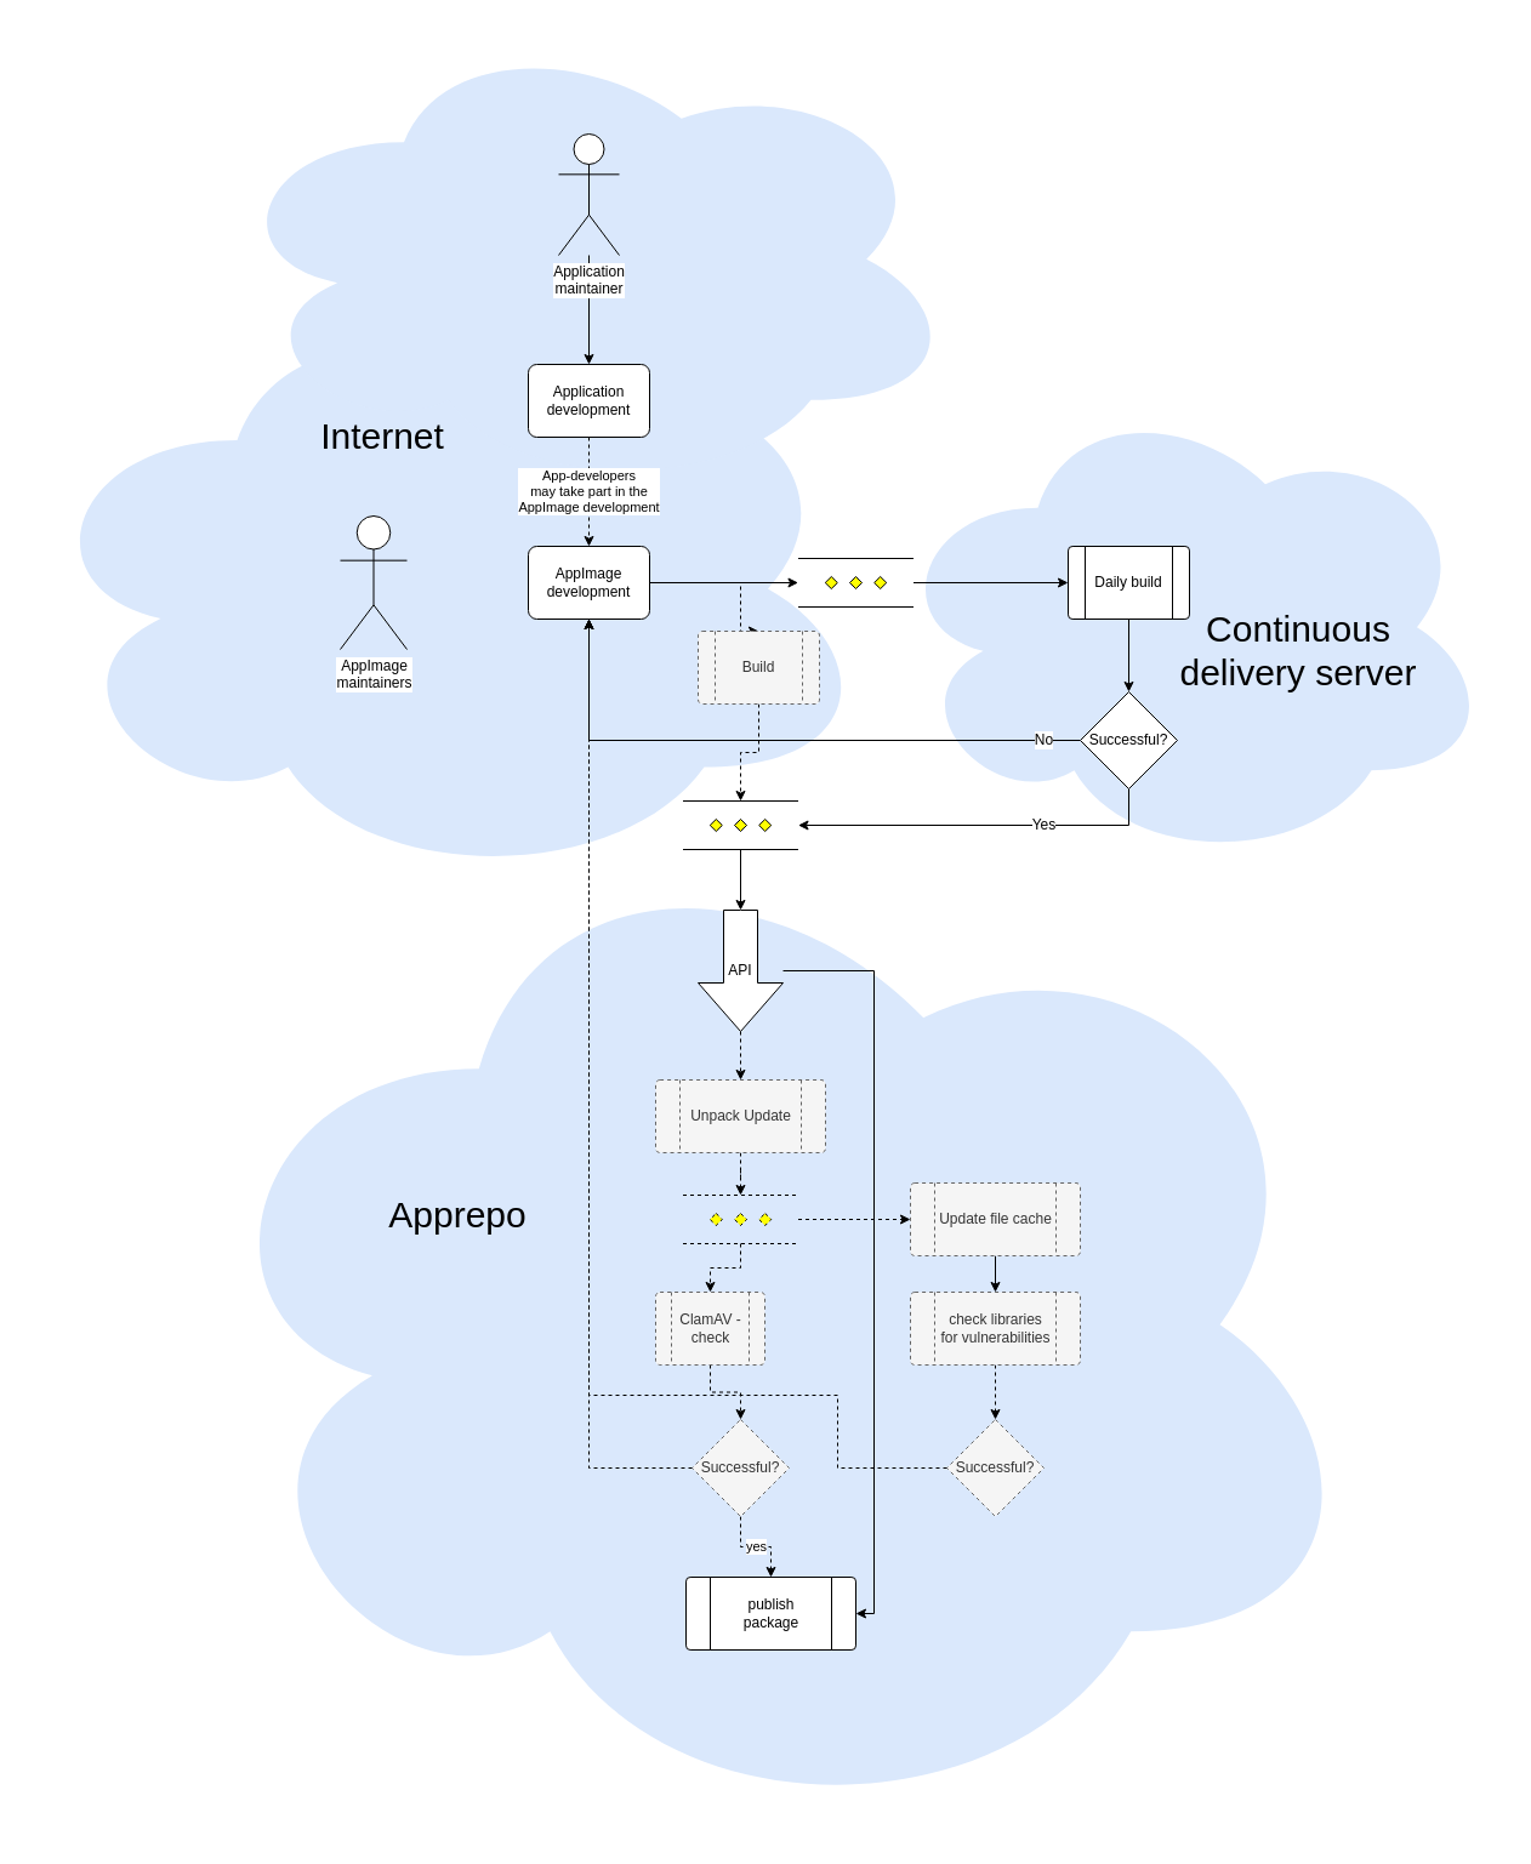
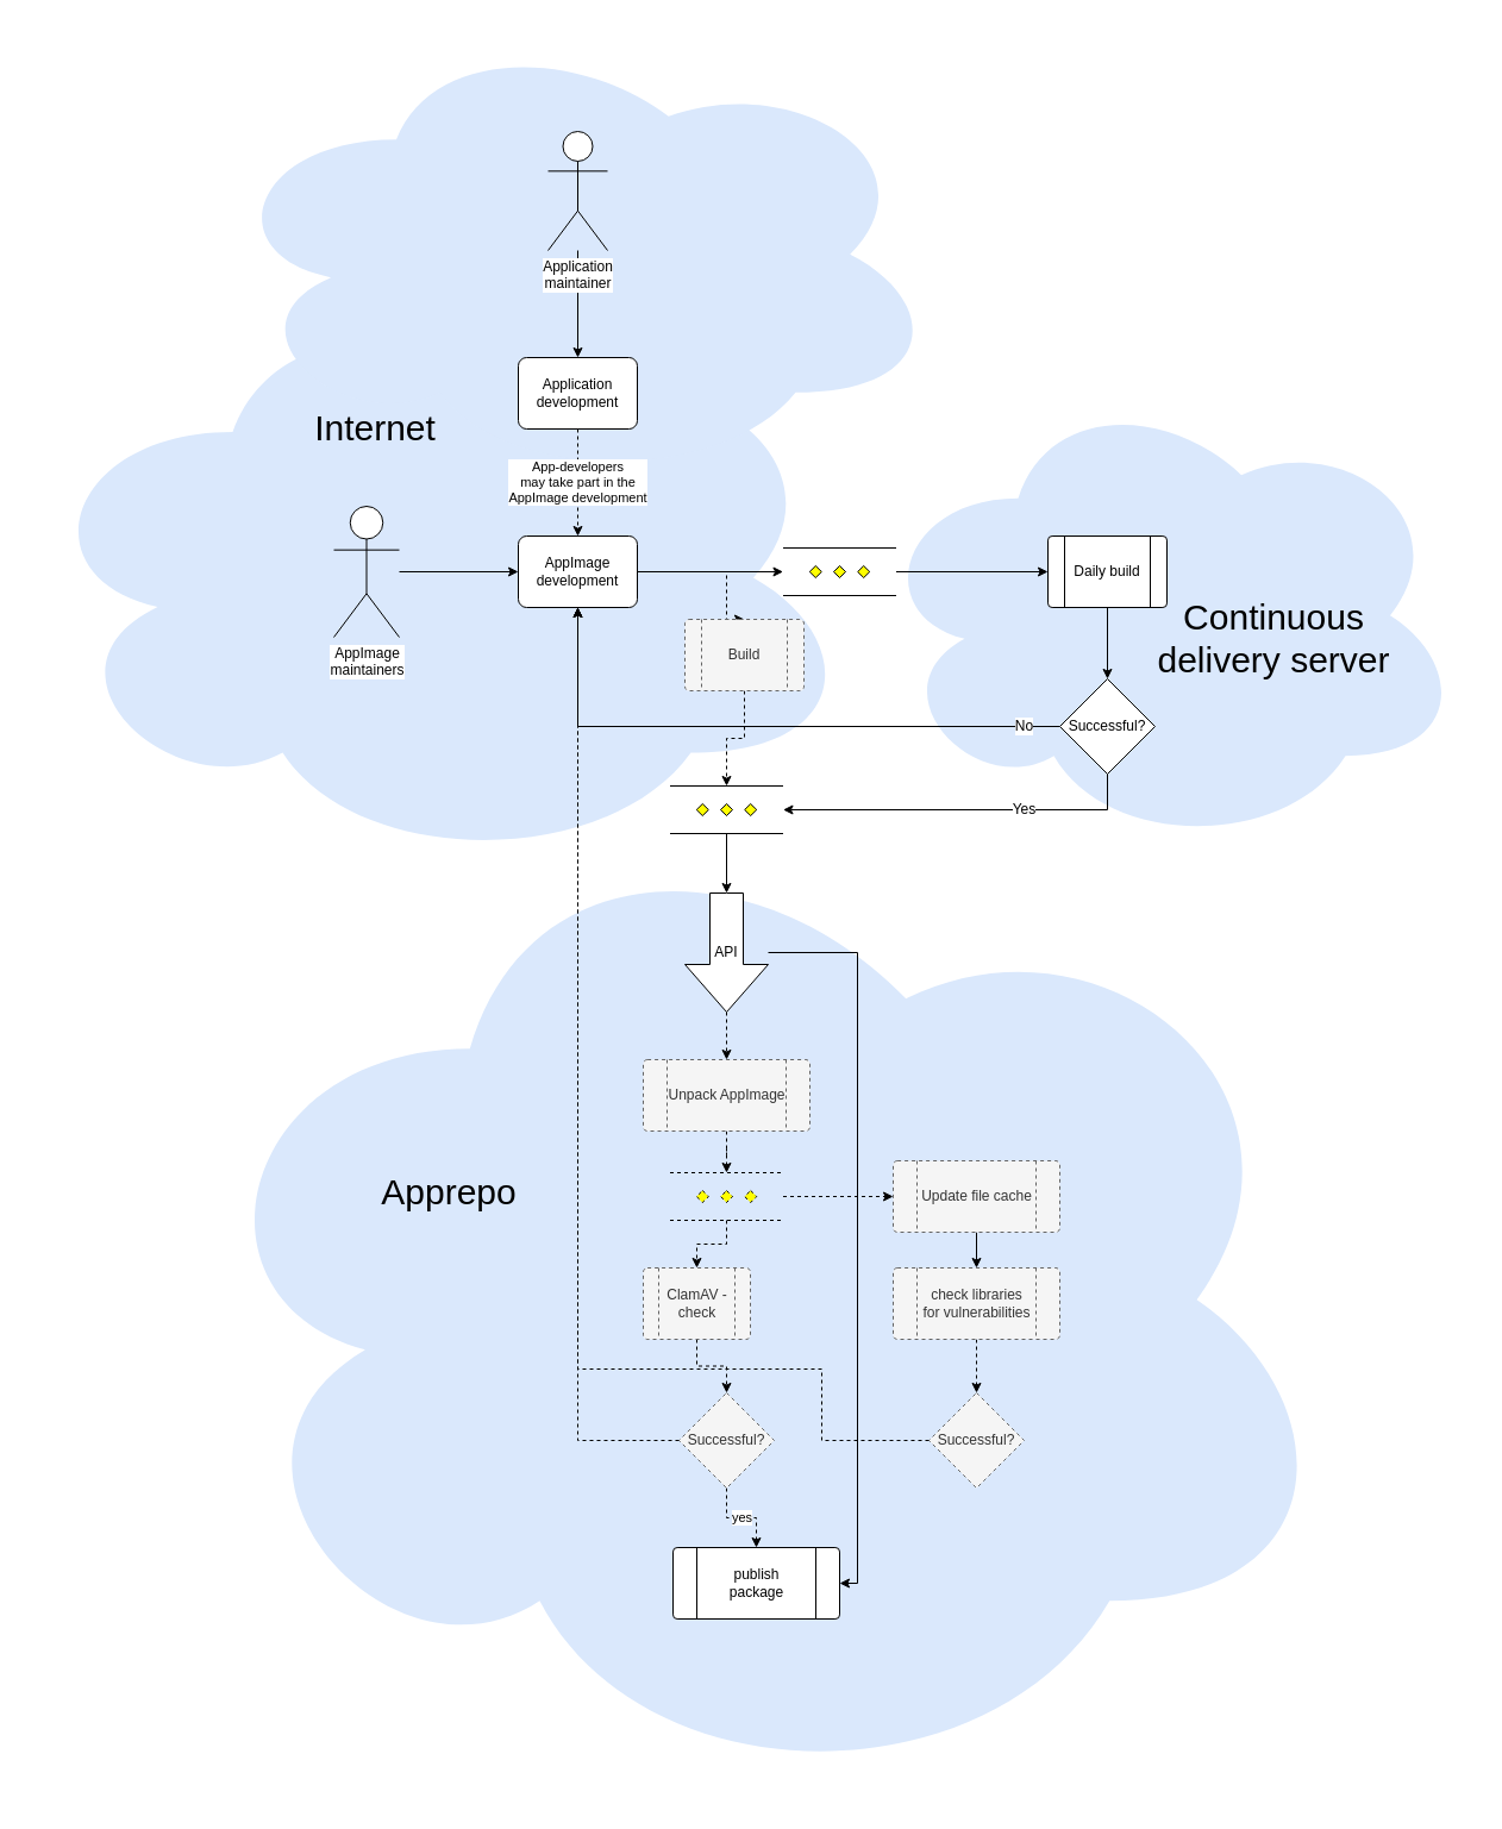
  <mxCell id="0" />
  <mxCell id="1" parent="0" />
  <mxCell id="2" value="" style="ellipse;shape=cloud;whiteSpace=wrap;html=1;strokeColor=none;fillColor=#dae8fc;" parent="1" vertex="1"><mxGeometry x="150" y="670" width="977.22" height="843.33" as="geometry" /></mxCell>
  <mxCell id="3" value="" style="group" parent="1" vertex="1" connectable="0"><mxGeometry x="370" y="730" width="703.61" height="785" as="geometry" /></mxCell>
  <mxCell id="4" value="" style="group" parent="3" vertex="1" connectable="0"><mxGeometry y="95" width="703.61" height="690" as="geometry" /></mxCell>
  <mxCell id="5" style="edgeStyle=orthogonalEdgeStyle;rounded=0;orthogonalLoop=1;jettySize=auto;html=1;entryX=0.5;entryY=0;entryDx=0;entryDy=0;dashed=1;" edge="1" parent="4" source="7" target="9"><mxGeometry relative="1" as="geometry" /></mxCell>
  <mxCell id="6" style="edgeStyle=orthogonalEdgeStyle;rounded=0;orthogonalLoop=1;jettySize=auto;html=1;entryX=0;entryY=0.5;entryDx=0;entryDy=0;dashed=1;" edge="1" parent="4" source="7" target="11"><mxGeometry relative="1" as="geometry"><mxPoint x="130" y="130.96" as="targetPoint" /></mxGeometry></mxCell>
  <mxCell id="7" value="" style="verticalLabelPosition=bottom;verticalAlign=top;html=1;shape=mxgraph.flowchart.parallel_mode;pointerEvents=1;dashed=1;" vertex="1" parent="4"><mxGeometry x="192.5" y="160.0" width="95" height="40" as="geometry" /></mxCell>
  <mxCell id="8" style="edgeStyle=orthogonalEdgeStyle;rounded=0;orthogonalLoop=1;jettySize=auto;html=1;entryX=0.5;entryY=0;entryDx=0;entryDy=0;entryPerimeter=0;dashed=1;" edge="1" parent="4" source="9" target="15"><mxGeometry relative="1" as="geometry" /></mxCell>
  <mxCell id="9" value="ClamAV - check" style="html=1;shape=process;whiteSpace=wrap;rounded=1;size=0.14;arcSize=6;dashed=1;fillColor=#f5f5f5;strokeColor=#666666;fontColor=#333333;" vertex="1" parent="4"><mxGeometry x="170" y="240.0" width="90" height="60" as="geometry" /></mxCell>
  <mxCell id="10" style="edgeStyle=orthogonalEdgeStyle;rounded=0;orthogonalLoop=1;jettySize=auto;html=1;entryX=0.5;entryY=0;entryDx=0;entryDy=0;dashed=0;" edge="1" parent="4" source="11" target="18"><mxGeometry relative="1" as="geometry" /></mxCell>
  <mxCell id="11" value="Update file cache" style="html=1;shape=process;whiteSpace=wrap;rounded=1;size=0.14;arcSize=6;dashed=1;fillColor=#f5f5f5;strokeColor=#666666;fontColor=#333333;" vertex="1" parent="4"><mxGeometry x="380" y="150.0" width="140" height="60" as="geometry" /></mxCell>
  <mxCell id="12" style="edgeStyle=orthogonalEdgeStyle;rounded=0;orthogonalLoop=1;jettySize=auto;html=1;entryX=0.5;entryY=0;entryDx=0;entryDy=0;entryPerimeter=0;dashed=1;" edge="1" parent="4" source="13" target="7"><mxGeometry relative="1" as="geometry" /></mxCell>
- <mxCell id="13" value="Unpack Update" style="html=1;shape=process;whiteSpace=wrap;rounded=1;size=0.14;arcSize=6;dashed=1;fillColor=#f5f5f5;strokeColor=#666666;fontColor=#333333;" vertex="1" parent="4"><mxGeometry x="170" y="65" width="140" height="60" as="geometry" /></mxCell>
+ <mxCell id="13" value="Unpack AppImage" style="html=1;shape=process;whiteSpace=wrap;rounded=1;size=0.14;arcSize=6;dashed=1;fillColor=#f5f5f5;strokeColor=#666666;fontColor=#333333;" vertex="1" parent="4"><mxGeometry x="170" y="65" width="140" height="60" as="geometry" /></mxCell>
  <mxCell id="14" value="yes" style="edgeStyle=orthogonalEdgeStyle;rounded=0;orthogonalLoop=1;jettySize=auto;html=1;entryX=0.5;entryY=0;entryDx=0;entryDy=0;dashed=1;" edge="1" parent="4" source="15" target="16"><mxGeometry relative="1" as="geometry" /></mxCell>
  <mxCell id="15" value="&lt;font style=&quot;font-size: 12px&quot;&gt;Successful?&lt;/font&gt;" style="strokeWidth=1;html=1;shape=mxgraph.flowchart.decision;whiteSpace=wrap;fillColor=#f5f5f5;strokeColor=#666666;fontColor=#333333;dashed=1;" vertex="1" parent="4"><mxGeometry x="200" y="345" width="80" height="80" as="geometry" /></mxCell>
  <mxCell id="16" value="publish &lt;br&gt;package" style="html=1;shape=process;whiteSpace=wrap;rounded=1;size=0.14;arcSize=6;" vertex="1" parent="4"><mxGeometry x="195" y="475" width="140" height="60" as="geometry" /></mxCell>
  <mxCell id="17" style="edgeStyle=orthogonalEdgeStyle;rounded=0;orthogonalLoop=1;jettySize=auto;html=1;dashed=1;" edge="1" parent="4" source="18" target="19"><mxGeometry relative="1" as="geometry" /></mxCell>
  <mxCell id="18" value="check libraries for&amp;nbsp;vulnerabilities" style="html=1;shape=process;whiteSpace=wrap;rounded=1;size=0.14;arcSize=6;dashed=1;fillColor=#f5f5f5;strokeColor=#666666;fontColor=#333333;" vertex="1" parent="4"><mxGeometry x="380" y="240" width="140" height="60" as="geometry" /></mxCell>
  <mxCell id="19" value="&lt;font style=&quot;font-size: 12px&quot;&gt;Successful?&lt;/font&gt;" style="strokeWidth=1;html=1;shape=mxgraph.flowchart.decision;whiteSpace=wrap;fillColor=#f5f5f5;strokeColor=#666666;fontColor=#333333;dashed=1;" vertex="1" parent="4"><mxGeometry x="410" y="345" width="80" height="80" as="geometry" /></mxCell>
  <mxCell id="20" style="edgeStyle=orthogonalEdgeStyle;rounded=0;orthogonalLoop=1;jettySize=auto;html=1;entryX=0.5;entryY=0;entryDx=0;entryDy=0;exitX=1;exitY=0.5;exitDx=0;exitDy=0;exitPerimeter=0;dashed=1;" edge="1" parent="3" source="22" target="13"><mxGeometry relative="1" as="geometry"><mxPoint x="240" y="150" as="sourcePoint" /></mxGeometry></mxCell>
  <mxCell id="21" style="edgeStyle=orthogonalEdgeStyle;rounded=0;orthogonalLoop=1;jettySize=auto;html=1;entryX=1;entryY=0.5;entryDx=0;entryDy=0;" edge="1" parent="3" source="22" target="16"><mxGeometry relative="1" as="geometry"><Array as="points"><mxPoint x="350" y="70" /><mxPoint x="350" y="600" /></Array></mxGeometry></mxCell>
  <mxCell id="22" value="" style="verticalLabelPosition=bottom;verticalAlign=top;html=1;strokeWidth=1;shape=mxgraph.arrows2.arrow;dy=0.6;dx=40;notch=0;fontSize=12;rotation=90;" parent="3" vertex="1"><mxGeometry x="190" y="35" width="100" height="70" as="geometry" /></mxCell>
  <mxCell id="23" value="API" style="text;html=1;strokeColor=none;fillColor=none;align=center;verticalAlign=middle;whiteSpace=wrap;rounded=0;fontSize=12;" parent="3" vertex="1"><mxGeometry x="220" y="60" width="40" height="20" as="geometry" /></mxCell>
  <mxCell id="24" value="" style="ellipse;shape=cloud;whiteSpace=wrap;html=1;strokeColor=none;fillColor=#dae8fc;" parent="1" vertex="1"><mxGeometry x="730" y="320" width="500" height="393.34" as="geometry" /></mxCell>
  <mxCell id="25" value="" style="ellipse;shape=cloud;whiteSpace=wrap;html=1;strokeColor=none;fillColor=#dae8fc;" parent="1" vertex="1"><mxGeometry x="20" y="240" width="700" height="490" as="geometry" /></mxCell>
  <mxCell id="26" value="" style="ellipse;shape=cloud;whiteSpace=wrap;html=1;strokeColor=none;fillColor=#dae8fc;" parent="1" vertex="1"><mxGeometry x="180" y="20" width="610" height="386.66" as="geometry" /></mxCell>
  <mxCell id="27" style="edgeStyle=orthogonalEdgeStyle;rounded=0;orthogonalLoop=1;jettySize=auto;html=1;entryX=0;entryY=0.5;entryDx=0;entryDy=0;entryPerimeter=0;exitX=1;exitY=0.5;exitDx=0;exitDy=0;" parent="1" source="37" target="32" edge="1"><mxGeometry relative="1" as="geometry"><mxPoint x="485" y="510" as="sourcePoint" /><mxPoint x="609.98" y="520" as="targetPoint" /></mxGeometry></mxCell>
+ <mxCell id="28" style="edgeStyle=orthogonalEdgeStyle;rounded=0;orthogonalLoop=1;jettySize=auto;html=1;entryX=0;entryY=0.5;entryDx=0;entryDy=0;" parent="1" source="33" target="37" edge="1"><mxGeometry relative="1" as="geometry"><mxPoint x="365" y="490" as="sourcePoint" /><mxPoint x="435" y="490" as="targetPoint" /></mxGeometry></mxCell>
  <mxCell id="29" value="App-developers &lt;br&gt;may take part in the &lt;br&gt;AppImage development" style="edgeStyle=orthogonalEdgeStyle;rounded=0;orthogonalLoop=1;jettySize=auto;html=1;entryX=0.5;entryY=0;entryDx=0;entryDy=0;dashed=1;exitX=0.5;exitY=1;exitDx=0;exitDy=0;" parent="1" source="30" target="37" edge="1"><mxGeometry relative="1" as="geometry"><mxPoint x="640" y="420" as="sourcePoint" /><mxPoint x="640" y="490" as="targetPoint" /></mxGeometry></mxCell>
  <mxCell id="30" value="Application development" style="rounded=1;whiteSpace=wrap;html=1;absoluteArcSize=1;arcSize=14;strokeWidth=1;" parent="1" vertex="1"><mxGeometry x="435" y="300" width="100" height="60" as="geometry" /></mxCell>
  <mxCell id="31" style="edgeStyle=orthogonalEdgeStyle;rounded=0;orthogonalLoop=1;jettySize=auto;html=1;entryX=0;entryY=0.5;entryDx=0;entryDy=0;" parent="1" source="32" target="42" edge="1"><mxGeometry relative="1" as="geometry"><mxPoint x="915" y="415" as="targetPoint" /></mxGeometry></mxCell>
  <mxCell id="32" value="" style="verticalLabelPosition=bottom;verticalAlign=top;html=1;shape=mxgraph.flowchart.parallel_mode;pointerEvents=1" parent="1" vertex="1"><mxGeometry x="657.5" y="460" width="95" height="40" as="geometry" /></mxCell>
  <mxCell id="33" value="AppImage &lt;br&gt;maintainers" style="shape=umlActor;verticalLabelPosition=bottom;labelBackgroundColor=#ffffff;verticalAlign=top;html=1;outlineConnect=0;" parent="1" vertex="1"><mxGeometry x="280" y="425" width="55" height="110" as="geometry" /></mxCell>
  <mxCell id="34" style="edgeStyle=orthogonalEdgeStyle;rounded=0;orthogonalLoop=1;jettySize=auto;html=1;entryX=0.5;entryY=0;entryDx=0;entryDy=0;" parent="1" source="35" target="30" edge="1"><mxGeometry relative="1" as="geometry" /></mxCell>
  <mxCell id="35" value="Application &lt;br&gt;maintainer" style="shape=umlActor;verticalLabelPosition=bottom;labelBackgroundColor=#ffffff;verticalAlign=top;html=1;outlineConnect=0;" parent="1" vertex="1"><mxGeometry x="460" y="110" width="50" height="100" as="geometry" /></mxCell>
  <mxCell id="36" style="edgeStyle=orthogonalEdgeStyle;rounded=0;orthogonalLoop=1;jettySize=auto;html=1;entryX=0.5;entryY=0;entryDx=0;entryDy=0;fontSize=12;dashed=1;" parent="1" source="37" target="48" edge="1"><mxGeometry relative="1" as="geometry"><Array as="points"><mxPoint x="610" y="480" /></Array></mxGeometry></mxCell>
  <mxCell id="37" value="AppImage development" style="rounded=1;whiteSpace=wrap;html=1;absoluteArcSize=1;arcSize=14;strokeWidth=1;" parent="1" vertex="1"><mxGeometry x="435" y="450" width="100" height="60" as="geometry" /></mxCell>
  <mxCell id="38" value="Internet" style="text;html=1;strokeColor=none;fillColor=none;align=center;verticalAlign=middle;whiteSpace=wrap;rounded=0;fontSize=30;" parent="1" vertex="1"><mxGeometry x="250" y="340" width="130" height="37.14" as="geometry" /></mxCell>
  <mxCell id="39" value="No" style="edgeStyle=orthogonalEdgeStyle;rounded=0;orthogonalLoop=1;jettySize=auto;html=1;entryX=0.5;entryY=1;entryDx=0;entryDy=0;fontSize=12;exitX=0;exitY=0.5;exitDx=0;exitDy=0;exitPerimeter=0;" parent="1" source="40" target="37" edge="1"><mxGeometry x="-0.881" relative="1" as="geometry"><Array as="points"><mxPoint x="890" y="610" /><mxPoint x="485" y="610" /></Array><mxPoint as="offset" /></mxGeometry></mxCell>
  <mxCell id="40" value="&lt;font style=&quot;font-size: 12px&quot;&gt;Successful?&lt;/font&gt;" style="strokeWidth=1;html=1;shape=mxgraph.flowchart.decision;whiteSpace=wrap;" parent="1" vertex="1"><mxGeometry x="890" y="570" width="80" height="80" as="geometry" /></mxCell>
  <mxCell id="41" style="edgeStyle=orthogonalEdgeStyle;rounded=0;orthogonalLoop=1;jettySize=auto;html=1;entryX=0.5;entryY=0;entryDx=0;entryDy=0;entryPerimeter=0;" parent="1" source="42" target="40" edge="1"><mxGeometry relative="1" as="geometry" /></mxCell>
  <mxCell id="42" value="Daily build" style="html=1;shape=process;whiteSpace=wrap;rounded=1;size=0.14;arcSize=6;strokeWidth=1;" parent="1" vertex="1"><mxGeometry x="880" y="450" width="100" height="60" as="geometry" /></mxCell>
  <mxCell id="43" value="Continuous &lt;br&gt;delivery server" style="text;html=1;strokeColor=none;fillColor=none;align=center;verticalAlign=middle;whiteSpace=wrap;rounded=0;fontSize=30;" parent="1" vertex="1"><mxGeometry x="900" y="480" width="340" height="112.85" as="geometry" /></mxCell>
  <mxCell id="44" style="edgeStyle=orthogonalEdgeStyle;rounded=0;orthogonalLoop=1;jettySize=auto;html=1;entryX=0;entryY=0.5;entryDx=0;entryDy=0;entryPerimeter=0;fontSize=12;" parent="1" source="45" target="22" edge="1"><mxGeometry relative="1" as="geometry" /></mxCell>
  <mxCell id="45" value="" style="verticalLabelPosition=bottom;verticalAlign=top;html=1;shape=mxgraph.flowchart.parallel_mode;pointerEvents=1" parent="1" vertex="1"><mxGeometry x="562.5" y="660" width="95" height="40" as="geometry" /></mxCell>
  <mxCell id="46" value="Yes" style="edgeStyle=orthogonalEdgeStyle;rounded=0;orthogonalLoop=1;jettySize=auto;html=1;entryX=1;entryY=0.5;entryDx=0;entryDy=0;entryPerimeter=0;fontSize=12;exitX=0.5;exitY=1;exitDx=0;exitDy=0;exitPerimeter=0;" parent="1" source="40" target="45" edge="1"><mxGeometry x="-0.339" relative="1" as="geometry"><mxPoint as="offset" /></mxGeometry></mxCell>
  <mxCell id="47" style="edgeStyle=orthogonalEdgeStyle;rounded=0;orthogonalLoop=1;jettySize=auto;html=1;entryX=0.5;entryY=0;entryDx=0;entryDy=0;entryPerimeter=0;dashed=1;fontSize=12;" parent="1" source="48" target="45" edge="1"><mxGeometry relative="1" as="geometry" /></mxCell>
  <mxCell id="48" value="Build" style="html=1;shape=process;whiteSpace=wrap;rounded=1;size=0.14;arcSize=6;strokeWidth=1;dashed=1;fillColor=#f5f5f5;strokeColor=#666666;fontColor=#333333;" parent="1" vertex="1"><mxGeometry x="575" y="520" width="100" height="60" as="geometry" /></mxCell>
  <mxCell id="49" style="edgeStyle=orthogonalEdgeStyle;rounded=0;orthogonalLoop=1;jettySize=auto;html=1;entryX=0.5;entryY=1;entryDx=0;entryDy=0;dashed=1;" edge="1" parent="1" source="15" target="37"><mxGeometry relative="1" as="geometry" /></mxCell>
  <mxCell id="50" style="edgeStyle=orthogonalEdgeStyle;rounded=0;orthogonalLoop=1;jettySize=auto;html=1;entryX=0.5;entryY=1;entryDx=0;entryDy=0;dashed=1;" edge="1" parent="1" source="19" target="37"><mxGeometry relative="1" as="geometry"><Array as="points"><mxPoint x="690" y="1210" /><mxPoint x="690" y="1150" /><mxPoint x="485" y="1150" /></Array></mxGeometry></mxCell>
  <mxCell id="51" value="Apprepo" style="text;html=1;strokeColor=none;fillColor=none;align=center;verticalAlign=middle;whiteSpace=wrap;rounded=0;fontSize=30;" parent="1" vertex="1"><mxGeometry x="286.5" y="975" width="180" height="51.42" as="geometry" /></mxCell>
